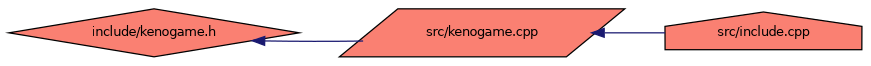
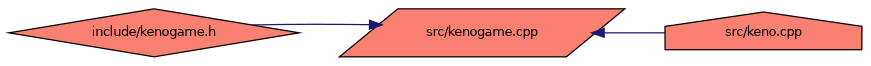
  digraph {
    rankdir=LR
    node [color=black fillcolor=salmon fontname=Helvetica fontsize=10 style=filled]
    edge [color=midnightblue dir=back fontname=Helvetica fontsize=10 labelfontname=Helvetica labelfontsize=10 style=solid]
    n1 [fontcolor=black height=0.2 label="include/kenogame.h" shape=diamond width=0.4]
    n2 [height=0.2 label="src/kenogame.cpp" shape=parallelogram width=0.4]
-   n3 [height=0.2 label="src/include.cpp" shape=house width=0.4]
-   n1 -> n2
+   n3 [height=0.2 label="src/keno.cpp" shape=house width=0.4]
+   n2 -> n1
    n2 -> n3
  }
